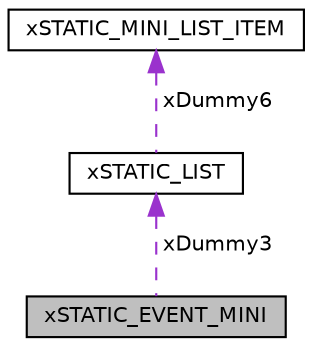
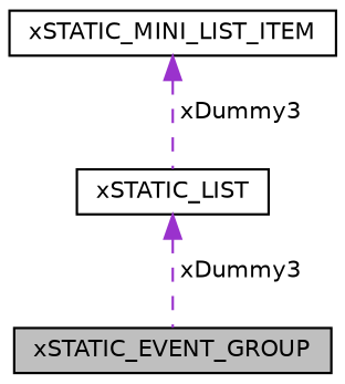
  digraph {
    node [color=black fillcolor=white fontname=Helvetica fontsize=10 shape=record style=filled]
    edge [color=darkorchid3 dir=back fontname=Helvetica fontsize=10 labelfontname=Helvetica labelfontsize=10 style=dashed]
-   n1 [fillcolor=grey75 fontcolor=black height=0.2 label=xSTATIC_EVENT_MINI width=0.4]
+   n1 [fillcolor=grey75 fontcolor=black height=0.2 label=xSTATIC_EVENT_GROUP width=0.4]
    n2 [height=0.2 label=xSTATIC_LIST width=0.4]
    n3 [height=0.2 label=xSTATIC_MINI_LIST_ITEM width=0.4]
    n2 -> n1 [label=" xDummy3"]
-   n3 -> n2 [label=" xDummy6"]
+   n3 -> n2 [label=" xDummy3"]
  }
